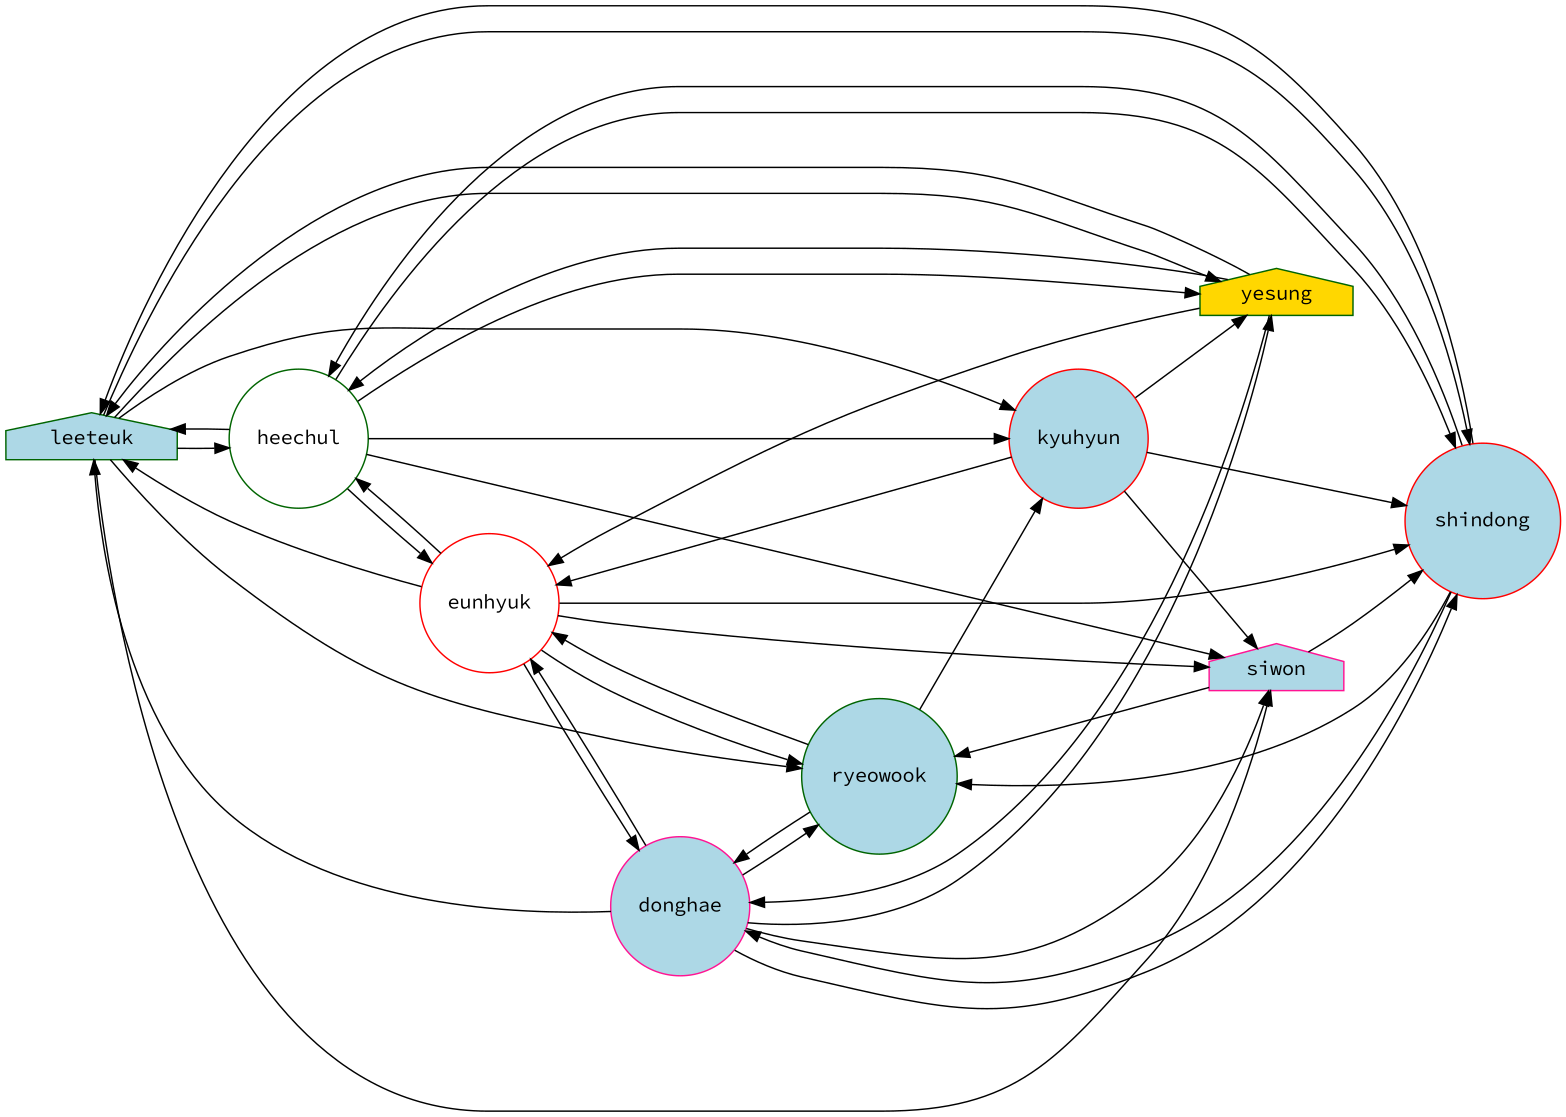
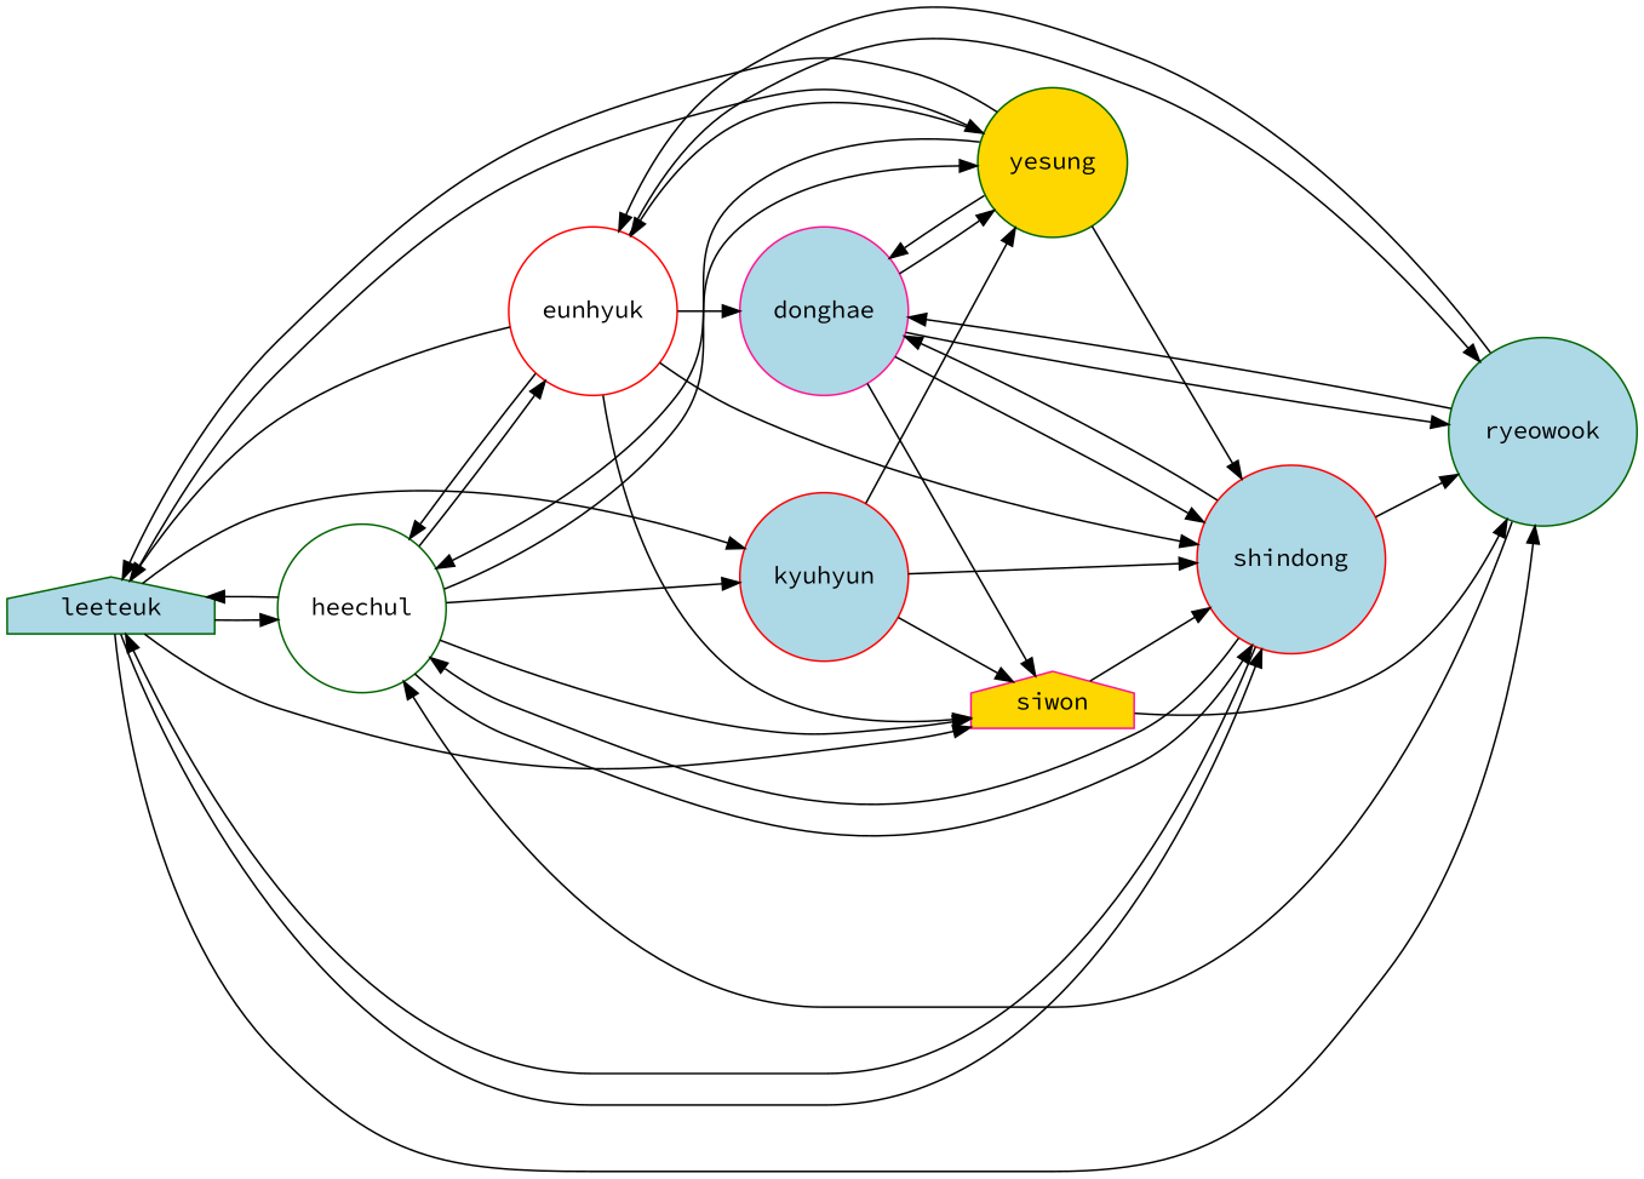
  digraph {
    fontname="Source Code Pro"
    rankdir=LR
    node [color=darkgreen fillcolor=lightblue fontname="Source Code Pro" shape=circle style=filled]
    edge [fontname="Source Code Pro"]
    leeteuk [shape=house]
    heechul [fillcolor=white]
-   yesung [fillcolor=gold shape=house]
+   yesung [fillcolor=gold]
    shindong [color=red]
-   siwon [color=deeppink shape=house]
+   siwon [color=deeppink fillcolor=gold shape=house]
    ryeowook
    kyuhyun [color=red]
    eunhyuk [color=red fillcolor=white]
    donghae [color=deeppink]
    leeteuk -> heechul
    leeteuk -> yesung
    leeteuk -> shindong
    leeteuk -> siwon
    leeteuk -> ryeowook
    leeteuk -> kyuhyun
    heechul -> leeteuk
    heechul -> yesung
    heechul -> shindong
    heechul -> siwon
    heechul -> kyuhyun
    heechul -> eunhyuk
    yesung -> leeteuk
    yesung -> heechul
+   yesung -> shindong
    yesung -> eunhyuk
    yesung -> donghae
    shindong -> leeteuk
    shindong -> heechul
    shindong -> ryeowook
    shindong -> donghae
    siwon -> shindong
    siwon -> ryeowook
-   ryeowook -> kyuhyun
+   ryeowook -> heechul
    ryeowook -> eunhyuk
    ryeowook -> donghae
    kyuhyun -> yesung
    kyuhyun -> shindong
    kyuhyun -> siwon
-   kyuhyun -> eunhyuk
    eunhyuk -> leeteuk
    eunhyuk -> heechul
    eunhyuk -> shindong
    eunhyuk -> siwon
    eunhyuk -> ryeowook
    eunhyuk -> donghae
-   donghae -> leeteuk
    donghae -> yesung
    donghae -> shindong
    donghae -> siwon
    donghae -> ryeowook
-   donghae -> eunhyuk
  }
